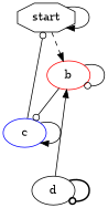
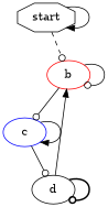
  digraph {
    splines=line
    node [shape=ellipse]
    edge [arrowhead=normal style=solid]
    n1 [label=start shape=octagon]
    b [color=red]
    c [color=blue]
    d
    n1 -> n1
-   n1 -> b [style=dashed]
+   n1 -> b [arrowhead=odot style=dashed]
    b -> b [arrowhead=odot]
    b -> c [arrowhead=odot]
    c -> c
-   c -> n1 [arrowhead=odot]
+   c -> d [arrowhead=odot]
    d -> b
    d -> d [arrowhead=odot style=bold]
  }
